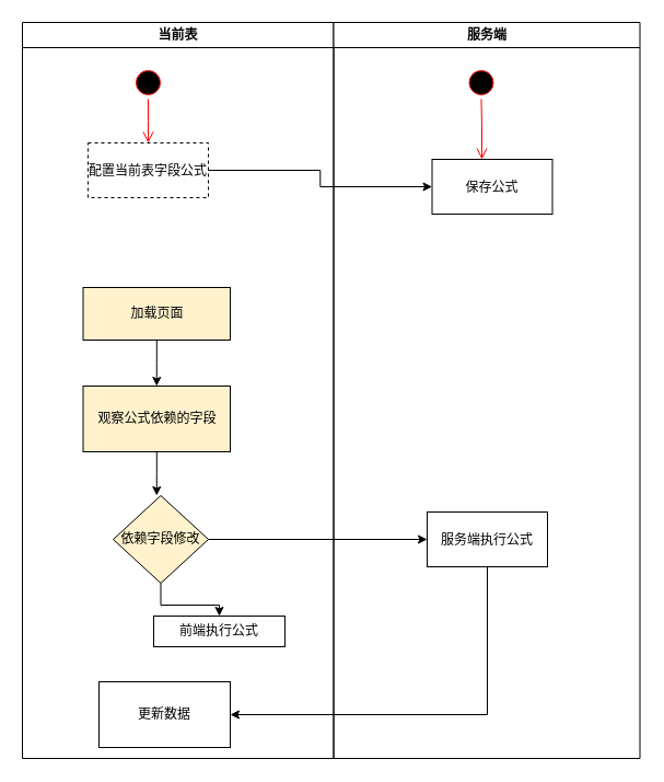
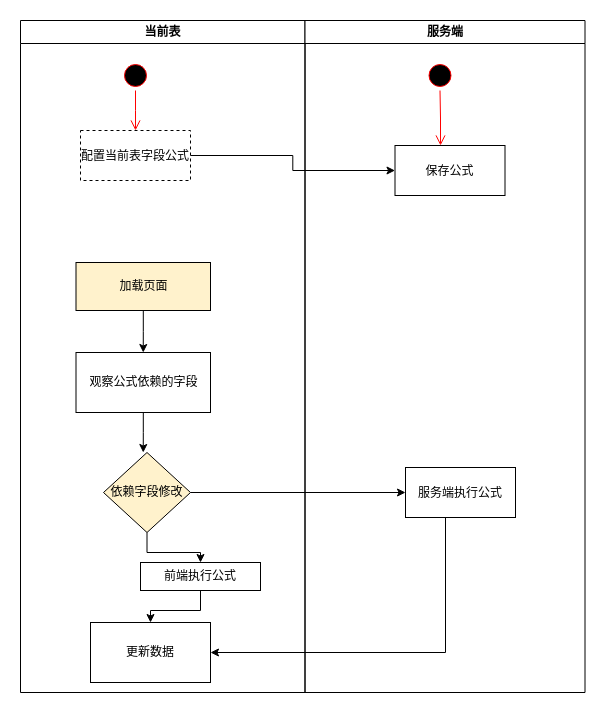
  <mxCell id="0" />
  <mxCell id="1" parent="0" />
  <mxCell id="2" value="当前表" style="swimlane;whiteSpace=wrap" parent="1" vertex="1"><mxGeometry x="20" y="20" width="284.5" height="672" as="geometry" /></mxCell>
  <mxCell id="3" value="" style="ellipse;shape=startState;fillColor=#000000;strokeColor=#ff0000;" parent="2" vertex="1"><mxGeometry x="100" y="40" width="30" height="30" as="geometry" /></mxCell>
  <mxCell id="4" value="" style="edgeStyle=elbowEdgeStyle;elbow=horizontal;verticalAlign=bottom;endArrow=open;endSize=8;strokeColor=#FF0000;endFill=1;rounded=0" parent="2" source="3" target="5" edge="1"><mxGeometry x="100" y="40" as="geometry"><mxPoint x="115" y="110" as="targetPoint" /></mxGeometry></mxCell>
  <mxCell id="5" value="配置当前表字段公式" style="dashed=1;" parent="2" vertex="1"><mxGeometry x="60" y="110" width="110" height="50" as="geometry" /></mxCell>
  <mxCell id="6" style="edgeStyle=orthogonalEdgeStyle;rounded=0;orthogonalLoop=1;jettySize=auto;html=1;" edge="1" parent="2" source="7"><mxGeometry relative="1" as="geometry"><mxPoint x="122.75" y="332" as="targetPoint" /></mxGeometry></mxCell>
  <mxCell id="7" value="加载页面" style="rounded=0;whiteSpace=wrap;html=1;fillColor=#fff2cc;" vertex="1" parent="2"><mxGeometry x="55.5" y="242" width="134.5" height="48" as="geometry" /></mxCell>
  <mxCell id="8" style="edgeStyle=orthogonalEdgeStyle;rounded=0;orthogonalLoop=1;jettySize=auto;html=1;" edge="1" parent="2" source="9"><mxGeometry relative="1" as="geometry"><mxPoint x="122.75" y="432" as="targetPoint" /></mxGeometry></mxCell>
- <mxCell id="9" value="观察公式依赖的字段" style="rounded=0;whiteSpace=wrap;html=1;fillColor=#fff2cc;" vertex="1" parent="2"><mxGeometry x="55.5" y="332" width="134.5" height="60" as="geometry" /></mxCell>
+ <mxCell id="9" value="观察公式依赖的字段" style="rounded=0;whiteSpace=wrap;html=1;" vertex="1" parent="2"><mxGeometry x="55.5" y="332" width="134.5" height="60" as="geometry" /></mxCell>
  <mxCell id="10" style="edgeStyle=orthogonalEdgeStyle;rounded=0;orthogonalLoop=1;jettySize=auto;html=1;" edge="1" parent="2" source="11" target="13"><mxGeometry relative="1" as="geometry" /></mxCell>
  <mxCell id="11" value="依赖字段修改" style="rhombus;whiteSpace=wrap;html=1;fillColor=#fff2cc;" vertex="1" parent="2"><mxGeometry x="83" y="432" width="87" height="80" as="geometry" /></mxCell>
+ <mxCell id="12" style="edgeStyle=orthogonalEdgeStyle;rounded=0;orthogonalLoop=1;jettySize=auto;html=1;entryX=0.5;entryY=0;entryDx=0;entryDy=0;" edge="1" parent="2" source="13" target="14"><mxGeometry relative="1" as="geometry" /></mxCell>
  <mxCell id="13" value="前端执行公式" style="rounded=0;whiteSpace=wrap;html=1;" vertex="1" parent="2"><mxGeometry x="120" y="542" width="120" height="28" as="geometry" /></mxCell>
  <mxCell id="14" value="更新数据" style="rounded=0;whiteSpace=wrap;html=1;" vertex="1" parent="2"><mxGeometry x="70" y="602" width="120" height="60" as="geometry" /></mxCell>
  <mxCell id="15" value="服务端" style="swimlane;whiteSpace=wrap" parent="1" vertex="1"><mxGeometry x="304.5" y="20" width="280" height="672" as="geometry" /></mxCell>
  <mxCell id="16" value="" style="ellipse;shape=startState;fillColor=#000000;strokeColor=#ff0000;" parent="15" vertex="1"><mxGeometry x="120" y="40" width="30" height="30" as="geometry" /></mxCell>
  <mxCell id="17" value="" style="edgeStyle=elbowEdgeStyle;elbow=horizontal;verticalAlign=bottom;endArrow=open;endSize=8;strokeColor=#FF0000;endFill=1;rounded=0" parent="15" source="16" target="18" edge="1"><mxGeometry x="40" y="20" as="geometry"><mxPoint x="115" y="90" as="targetPoint" /></mxGeometry></mxCell>
  <mxCell id="18" value="保存公式" style="" parent="15" vertex="1"><mxGeometry x="90" y="125" width="110" height="50" as="geometry" /></mxCell>
- <mxCell id="19" value="服务端执行公式" style="" parent="15" vertex="1"><mxGeometry x="85.5" y="447" width="110" height="50" as="geometry" /></mxCell>
+ <mxCell id="19" value="服务端执行公式" style="" parent="15" vertex="1"><mxGeometry x="100.5" y="447" width="110" height="50" as="geometry" /></mxCell>
  <mxCell id="20" style="edgeStyle=orthogonalEdgeStyle;rounded=0;orthogonalLoop=1;jettySize=auto;html=1;entryX=0;entryY=0.5;entryDx=0;entryDy=0;" edge="1" parent="1" source="5" target="18"><mxGeometry relative="1" as="geometry" /></mxCell>
  <mxCell id="21" style="edgeStyle=orthogonalEdgeStyle;rounded=0;orthogonalLoop=1;jettySize=auto;html=1;entryX=0;entryY=0.5;entryDx=0;entryDy=0;" edge="1" parent="1" source="11" target="19"><mxGeometry relative="1" as="geometry"><mxPoint x="350" y="492" as="targetPoint" /></mxGeometry></mxCell>
  <mxCell id="22" style="edgeStyle=orthogonalEdgeStyle;rounded=0;orthogonalLoop=1;jettySize=auto;html=1;entryX=1;entryY=0.5;entryDx=0;entryDy=0;" edge="1" parent="1" source="19" target="14"><mxGeometry relative="1" as="geometry"><Array as="points"><mxPoint x="445" y="652" /></Array></mxGeometry></mxCell>
